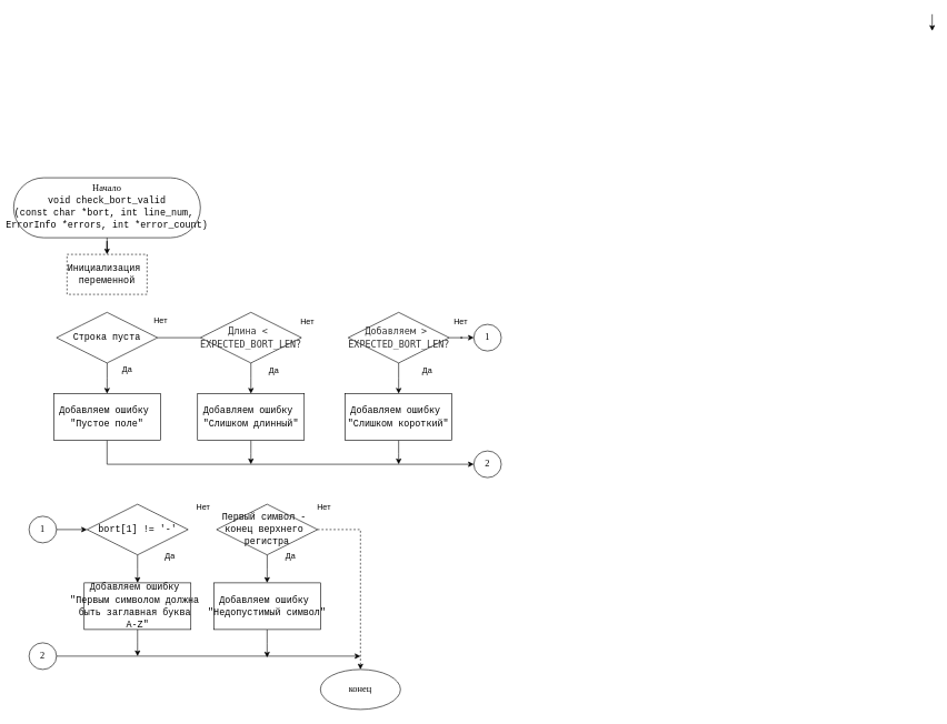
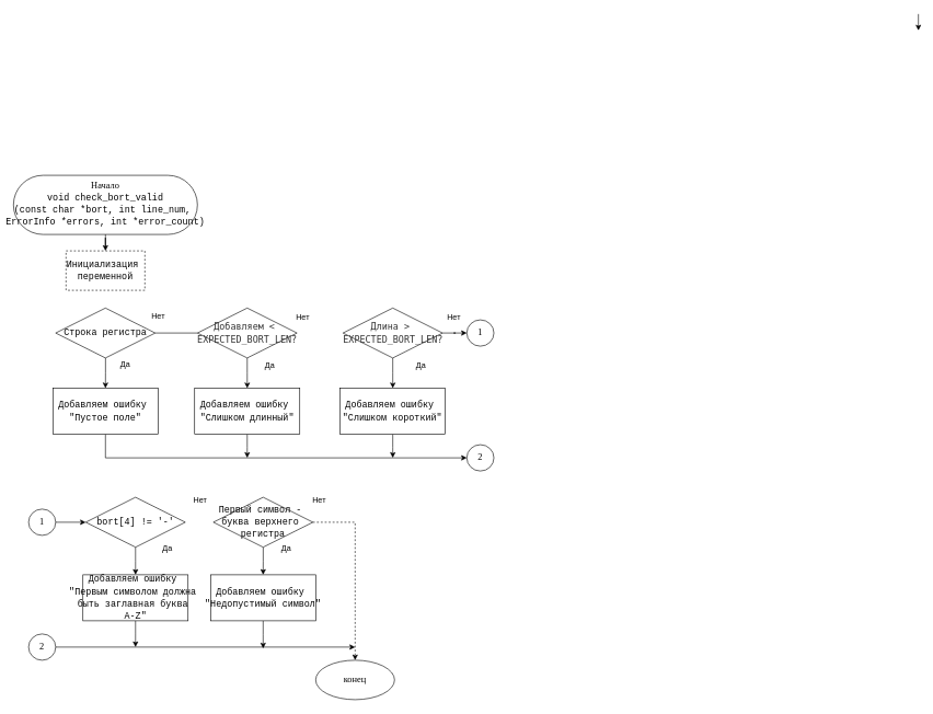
  <mxCell id="0" />
  <mxCell id="1" parent="0" />
  <mxCell id="2" style="edgeStyle=orthogonalEdgeStyle;rounded=0;orthogonalLoop=1;jettySize=auto;html=1;" parent="1" source="3" target="4" edge="1"><mxGeometry relative="1" as="geometry" /></mxCell>
  <mxCell id="3" value="&lt;font style=&quot;background-color: light-dark(#ffffff, var(--ge-dark-color, #121212));&quot;&gt;Начало&lt;/font&gt;&lt;div&gt;&lt;div style=&quot;font-family: Consolas, &amp;quot;Courier New&amp;quot;, monospace; line-height: 19px; white-space: pre;&quot;&gt;&lt;span&gt;&lt;font style=&quot;color: rgb(0, 0, 0);&quot;&gt;void check_bort_valid&lt;/font&gt;&lt;/span&gt;&lt;/div&gt;&lt;div style=&quot;font-family: Consolas, &amp;quot;Courier New&amp;quot;, monospace; line-height: 19px; white-space: pre;&quot;&gt;&lt;span&gt;&lt;font style=&quot;color: rgb(0, 0, 0);&quot;&gt;(const char *bort, int line_num, &lt;/font&gt;&lt;/span&gt;&lt;/div&gt;&lt;div style=&quot;font-family: Consolas, &amp;quot;Courier New&amp;quot;, monospace; line-height: 19px; white-space: pre;&quot;&gt;&lt;span&gt;&lt;font style=&quot;color: rgb(0, 0, 0);&quot;&gt;ErrorInfo *errors, int *error_count)&lt;/font&gt;&lt;/span&gt;&lt;/div&gt;&lt;/div&gt;" style="rounded=1;whiteSpace=wrap;html=1;arcSize=50;fontFamily=Consolas;fontSize=14;" parent="1" vertex="1"><mxGeometry x="20" y="266" width="280" height="90" as="geometry" /></mxCell>
  <mxCell id="4" value="&lt;div style=&quot;font-family: Consolas, &amp;quot;Courier New&amp;quot;, monospace; line-height: 19px; white-space: pre;&quot;&gt;&lt;span&gt;&lt;font style=&quot;color: rgb(0, 0, 0);&quot;&gt;Инициализация &lt;/font&gt;&lt;/span&gt;&lt;/div&gt;&lt;div style=&quot;font-family: Consolas, &amp;quot;Courier New&amp;quot;, monospace; line-height: 19px; white-space: pre;&quot;&gt;&lt;span&gt;&lt;font style=&quot;color: rgb(0, 0, 0);&quot;&gt;переменной&lt;/font&gt;&lt;/span&gt;&lt;/div&gt;" style="whiteSpace=wrap;html=1;fontSize=14;fontFamily=Consolas;rounded=1;arcSize=0;dashed=1;" parent="1" vertex="1"><mxGeometry x="100" y="381" width="120" height="60" as="geometry" /></mxCell>
  <mxCell id="5" style="edgeStyle=orthogonalEdgeStyle;rounded=0;orthogonalLoop=1;jettySize=auto;html=1;" parent="1" source="7" target="9" edge="1"><mxGeometry relative="1" as="geometry" /></mxCell>
  <mxCell id="6" style="edgeStyle=orthogonalEdgeStyle;rounded=0;orthogonalLoop=1;jettySize=auto;html=1;endArrow=none;" parent="1" source="7" target="11" edge="1"><mxGeometry relative="1" as="geometry"><mxPoint x="300" y="506" as="targetPoint" /><Array as="points" /></mxGeometry></mxCell>
- <mxCell id="7" value="&lt;div style=&quot;font-family: Consolas, &amp;quot;Courier New&amp;quot;, monospace; line-height: 19px; white-space: pre;&quot;&gt;&lt;div style=&quot;line-height: 19px;&quot;&gt;&lt;div style=&quot;line-height: 19px;&quot;&gt;Строка пуста&lt;/div&gt;&lt;/div&gt;&lt;/div&gt;" style="rhombus;whiteSpace=wrap;html=1;rounded=1;strokeColor=default;align=center;verticalAlign=middle;arcSize=0;fontFamily=Consolas;fontSize=14;fontColor=default;fillColor=default;" parent="1" vertex="1"><mxGeometry x="84.25" y="468" width="151.5" height="76" as="geometry" /></mxCell>
+ <mxCell id="7" value="&lt;div style=&quot;font-family: Consolas, &amp;quot;Courier New&amp;quot;, monospace; line-height: 19px; white-space: pre;&quot;&gt;&lt;div style=&quot;line-height: 19px;&quot;&gt;&lt;div style=&quot;line-height: 19px;&quot;&gt;Строка регистра&lt;/div&gt;&lt;/div&gt;&lt;/div&gt;" style="rhombus;whiteSpace=wrap;html=1;rounded=1;strokeColor=default;align=center;verticalAlign=middle;arcSize=0;fontFamily=Consolas;fontSize=14;fontColor=default;fillColor=default;" parent="1" vertex="1"><mxGeometry x="84.25" y="468" width="151.5" height="76" as="geometry" /></mxCell>
  <mxCell id="8" style="edgeStyle=orthogonalEdgeStyle;rounded=0;orthogonalLoop=1;jettySize=auto;html=1;exitX=0.5;exitY=1;exitDx=0;exitDy=0;entryX=0;entryY=0.5;entryDx=0;entryDy=0;" parent="1" source="9" target="31" edge="1"><mxGeometry relative="1" as="geometry"><mxPoint x="730" y="696" as="targetPoint" /><Array as="points"><mxPoint x="160" y="696" /></Array></mxGeometry></mxCell>
  <mxCell id="9" value="&lt;div style=&quot;font-family: Consolas, &amp;quot;Courier New&amp;quot;, monospace; line-height: 19px; white-space: pre;&quot;&gt;&lt;div style=&quot;&quot;&gt;Добавляем ошибку &lt;/div&gt;&lt;div style=&quot;&quot;&gt;&quot;&lt;span&gt;&lt;font style=&quot;color: rgb(0, 0, 0);&quot;&gt;Пустое поле&lt;/font&gt;&lt;/span&gt;&lt;span style=&quot;background-color: transparent; color: light-dark(rgb(0, 0, 0), rgb(255, 255, 255));&quot;&gt;&quot;&lt;/span&gt;&lt;br&gt;&lt;/div&gt;&lt;/div&gt;" style="whiteSpace=wrap;html=1;fontSize=14;fontFamily=Consolas;rounded=1;arcSize=0;" parent="1" vertex="1"><mxGeometry x="80" y="590" width="160" height="70" as="geometry" /></mxCell>
  <mxCell id="10" style="edgeStyle=orthogonalEdgeStyle;rounded=0;orthogonalLoop=1;jettySize=auto;html=1;" parent="1" source="11" target="23" edge="1"><mxGeometry relative="1" as="geometry" /></mxCell>
- <mxCell id="11" value="&lt;div style=&quot;line-height: 19px; white-space: pre;&quot;&gt;&lt;div style=&quot;line-height: 19px;&quot;&gt;&lt;div style=&quot;line-height: 19px;&quot;&gt;&lt;span style=&quot;white-space-collapse: collapse;&quot;&gt;&lt;font style=&quot;color: rgb(51, 51, 51);&quot; face=&quot;Consolas, Monaco, Andale Mono, Ubuntu Mono, monospace&quot;&gt;Длина &amp;lt;&amp;nbsp;&lt;/font&gt;&lt;/span&gt;&lt;/div&gt;&lt;div style=&quot;line-height: 19px;&quot;&gt;&lt;span style=&quot;white-space-collapse: collapse;&quot;&gt;&lt;font style=&quot;color: rgb(51, 51, 51);&quot; face=&quot;Consolas, Monaco, Andale Mono, Ubuntu Mono, monospace&quot;&gt;EXPECTED_BORT_LEN?&lt;/font&gt;&lt;/span&gt;&lt;/div&gt;&lt;/div&gt;&lt;/div&gt;" style="rhombus;whiteSpace=wrap;html=1;rounded=1;strokeColor=default;align=center;verticalAlign=middle;arcSize=0;fontFamily=Consolas;fontSize=14;fontColor=default;fillColor=default;" parent="1" vertex="1"><mxGeometry x="300" y="468" width="151.5" height="76" as="geometry" /></mxCell>
+ <mxCell id="11" value="&lt;div style=&quot;line-height: 19px; white-space: pre;&quot;&gt;&lt;div style=&quot;line-height: 19px;&quot;&gt;&lt;div style=&quot;line-height: 19px;&quot;&gt;&lt;span style=&quot;white-space-collapse: collapse;&quot;&gt;&lt;font style=&quot;color: rgb(51, 51, 51);&quot; face=&quot;Consolas, Monaco, Andale Mono, Ubuntu Mono, monospace&quot;&gt;Добавляем &amp;lt;&amp;nbsp;&lt;/font&gt;&lt;/span&gt;&lt;/div&gt;&lt;div style=&quot;line-height: 19px;&quot;&gt;&lt;span style=&quot;white-space-collapse: collapse;&quot;&gt;&lt;font style=&quot;color: rgb(51, 51, 51);&quot; face=&quot;Consolas, Monaco, Andale Mono, Ubuntu Mono, monospace&quot;&gt;EXPECTED_BORT_LEN?&lt;/font&gt;&lt;/span&gt;&lt;/div&gt;&lt;/div&gt;&lt;/div&gt;" style="rhombus;whiteSpace=wrap;html=1;rounded=1;strokeColor=default;align=center;verticalAlign=middle;arcSize=0;fontFamily=Consolas;fontSize=14;fontColor=default;fillColor=default;" parent="1" vertex="1"><mxGeometry x="300" y="468" width="151.5" height="76" as="geometry" /></mxCell>
  <mxCell id="12" value="Нет" style="text;html=1;align=center;verticalAlign=middle;resizable=0;points=[];autosize=1;strokeColor=none;fillColor=none;" parent="1" vertex="1"><mxGeometry x="220" y="466" width="40" height="30" as="geometry" /></mxCell>
  <mxCell id="13" value="Да" style="text;html=1;align=center;verticalAlign=middle;resizable=0;points=[];autosize=1;strokeColor=none;fillColor=none;" parent="1" vertex="1"><mxGeometry x="170" y="539" width="40" height="30" as="geometry" /></mxCell>
  <mxCell id="14" style="edgeStyle=orthogonalEdgeStyle;rounded=0;orthogonalLoop=1;jettySize=auto;html=1;" parent="1" edge="1"><mxGeometry relative="1" as="geometry"><mxPoint x="1397.29" y="20.5" as="sourcePoint" /><mxPoint x="1397.29" y="45.5" as="targetPoint" /></mxGeometry></mxCell>
  <mxCell id="15" style="edgeStyle=orthogonalEdgeStyle;rounded=0;orthogonalLoop=1;jettySize=auto;html=1;" parent="1" source="17" target="25" edge="1"><mxGeometry relative="1" as="geometry" /></mxCell>
  <mxCell id="16" value="" style="edgeStyle=orthogonalEdgeStyle;rounded=0;orthogonalLoop=1;jettySize=auto;html=1;" parent="1" source="17" target="30" edge="1"><mxGeometry relative="1" as="geometry" /></mxCell>
- <mxCell id="17" value="&lt;div style=&quot;line-height: 19px; white-space: pre;&quot;&gt;&lt;div style=&quot;line-height: 19px;&quot;&gt;&lt;div style=&quot;line-height: 19px;&quot;&gt;&lt;span style=&quot;color: rgb(51, 51, 51); white-space-collapse: collapse;&quot;&gt;&lt;font style=&quot;&quot; face=&quot;Consolas, Monaco, Andale Mono, Ubuntu Mono, monospace&quot;&gt;Добавляем &amp;gt;&amp;nbsp;&lt;/font&gt;&lt;/span&gt;&lt;/div&gt;&lt;div style=&quot;line-height: 19px;&quot;&gt;&lt;span style=&quot;color: rgb(51, 51, 51); white-space-collapse: collapse;&quot;&gt;&lt;font style=&quot;&quot; face=&quot;Consolas, Monaco, Andale Mono, Ubuntu Mono, monospace&quot;&gt;EXPECTED_BORT_LEN?&lt;/font&gt;&lt;/span&gt;&lt;/div&gt;&lt;/div&gt;&lt;/div&gt;" style="rhombus;whiteSpace=wrap;html=1;rounded=1;strokeColor=default;align=center;verticalAlign=middle;arcSize=0;fontFamily=Consolas;fontSize=14;fontColor=default;fillColor=default;" parent="1" vertex="1"><mxGeometry x="521.54" y="468" width="151.5" height="76" as="geometry" /></mxCell>
+ <mxCell id="17" value="&lt;div style=&quot;line-height: 19px; white-space: pre;&quot;&gt;&lt;div style=&quot;line-height: 19px;&quot;&gt;&lt;div style=&quot;line-height: 19px;&quot;&gt;&lt;span style=&quot;color: rgb(51, 51, 51); white-space-collapse: collapse;&quot;&gt;&lt;font style=&quot;&quot; face=&quot;Consolas, Monaco, Andale Mono, Ubuntu Mono, monospace&quot;&gt;Длина &amp;gt;&amp;nbsp;&lt;/font&gt;&lt;/span&gt;&lt;/div&gt;&lt;div style=&quot;line-height: 19px;&quot;&gt;&lt;span style=&quot;color: rgb(51, 51, 51); white-space-collapse: collapse;&quot;&gt;&lt;font style=&quot;&quot; face=&quot;Consolas, Monaco, Andale Mono, Ubuntu Mono, monospace&quot;&gt;EXPECTED_BORT_LEN?&lt;/font&gt;&lt;/span&gt;&lt;/div&gt;&lt;/div&gt;&lt;/div&gt;" style="rhombus;whiteSpace=wrap;html=1;rounded=1;strokeColor=default;align=center;verticalAlign=middle;arcSize=0;fontFamily=Consolas;fontSize=14;fontColor=default;fillColor=default;" parent="1" vertex="1"><mxGeometry x="521.54" y="468" width="151.5" height="76" as="geometry" /></mxCell>
  <mxCell id="18" value="Да" style="text;html=1;align=center;verticalAlign=middle;resizable=0;points=[];autosize=1;strokeColor=none;fillColor=none;" parent="1" vertex="1"><mxGeometry x="390" y="541" width="40" height="30" as="geometry" /></mxCell>
  <mxCell id="19" value="Нет" style="text;html=1;align=center;verticalAlign=middle;resizable=0;points=[];autosize=1;strokeColor=none;fillColor=none;" parent="1" vertex="1"><mxGeometry x="440" y="468" width="40" height="30" as="geometry" /></mxCell>
  <mxCell id="20" value="Да" style="text;html=1;align=center;verticalAlign=middle;resizable=0;points=[];autosize=1;strokeColor=none;fillColor=none;" parent="1" vertex="1"><mxGeometry x="620" y="541" width="40" height="30" as="geometry" /></mxCell>
  <mxCell id="21" value="Нет" style="text;html=1;align=center;verticalAlign=middle;resizable=0;points=[];autosize=1;strokeColor=none;fillColor=none;" parent="1" vertex="1"><mxGeometry x="670" y="468" width="40" height="30" as="geometry" /></mxCell>
  <mxCell id="22" style="edgeStyle=orthogonalEdgeStyle;rounded=0;orthogonalLoop=1;jettySize=auto;html=1;" parent="1" source="23" edge="1"><mxGeometry relative="1" as="geometry"><mxPoint x="375.75" y="696" as="targetPoint" /></mxGeometry></mxCell>
  <mxCell id="23" value="&lt;div style=&quot;font-family: Consolas, &amp;quot;Courier New&amp;quot;, monospace; line-height: 19px; white-space: pre;&quot;&gt;&lt;div style=&quot;&quot;&gt;Добавляем ошибку &lt;/div&gt;&lt;div style=&quot;&quot;&gt;&quot;Слишком длинный&lt;span style=&quot;background-color: transparent; color: light-dark(rgb(0, 0, 0), rgb(255, 255, 255));&quot;&gt;&quot;&lt;/span&gt;&lt;br&gt;&lt;/div&gt;&lt;/div&gt;" style="whiteSpace=wrap;html=1;fontSize=14;fontFamily=Consolas;rounded=1;arcSize=0;" parent="1" vertex="1"><mxGeometry x="295.75" y="590" width="160" height="70" as="geometry" /></mxCell>
  <mxCell id="24" style="edgeStyle=orthogonalEdgeStyle;rounded=0;orthogonalLoop=1;jettySize=auto;html=1;" parent="1" source="25" edge="1"><mxGeometry relative="1" as="geometry"><mxPoint x="597.29" y="696" as="targetPoint" /></mxGeometry></mxCell>
  <mxCell id="25" value="&lt;div style=&quot;font-family: Consolas, &amp;quot;Courier New&amp;quot;, monospace; line-height: 19px; white-space: pre;&quot;&gt;&lt;div style=&quot;&quot;&gt;Добавляем ошибку &lt;/div&gt;&lt;div style=&quot;&quot;&gt;&quot;Слишком короткий&lt;span style=&quot;background-color: transparent; color: light-dark(rgb(0, 0, 0), rgb(255, 255, 255));&quot;&gt;&quot;&lt;/span&gt;&lt;br&gt;&lt;/div&gt;&lt;/div&gt;" style="whiteSpace=wrap;html=1;fontSize=14;fontFamily=Consolas;rounded=1;arcSize=0;" parent="1" vertex="1"><mxGeometry x="517.29" y="590" width="160" height="70" as="geometry" /></mxCell>
  <mxCell id="26" style="edgeStyle=orthogonalEdgeStyle;rounded=0;orthogonalLoop=1;jettySize=auto;html=1;" parent="1" source="27" target="37" edge="1"><mxGeometry relative="1" as="geometry" /></mxCell>
- <mxCell id="27" value="&lt;div style=&quot;line-height: 19px; white-space: pre;&quot;&gt;&lt;div style=&quot;line-height: 19px;&quot;&gt;&lt;div style=&quot;line-height: 19px;&quot;&gt;&lt;div style=&quot;font-family: Consolas, &amp;quot;Courier New&amp;quot;, monospace; line-height: 19px;&quot;&gt;&lt;span&gt;&lt;font style=&quot;color: rgb(0, 0, 0);&quot;&gt;bort[1] != '-'&lt;/font&gt;&lt;/span&gt;&lt;/div&gt;&lt;/div&gt;&lt;/div&gt;&lt;/div&gt;" style="rhombus;whiteSpace=wrap;html=1;rounded=1;strokeColor=default;align=center;verticalAlign=middle;arcSize=0;fontFamily=Consolas;fontSize=14;fontColor=default;fillColor=default;" parent="1" vertex="1"><mxGeometry x="130" y="756" width="151.5" height="76" as="geometry" /></mxCell>
+ <mxCell id="27" value="&lt;div style=&quot;line-height: 19px; white-space: pre;&quot;&gt;&lt;div style=&quot;line-height: 19px;&quot;&gt;&lt;div style=&quot;line-height: 19px;&quot;&gt;&lt;div style=&quot;font-family: Consolas, &amp;quot;Courier New&amp;quot;, monospace; line-height: 19px;&quot;&gt;&lt;span&gt;&lt;font style=&quot;color: rgb(0, 0, 0);&quot;&gt;bort[4] != '-'&lt;/font&gt;&lt;/span&gt;&lt;/div&gt;&lt;/div&gt;&lt;/div&gt;&lt;/div&gt;" style="rhombus;whiteSpace=wrap;html=1;rounded=1;strokeColor=default;align=center;verticalAlign=middle;arcSize=0;fontFamily=Consolas;fontSize=14;fontColor=default;fillColor=default;" parent="1" vertex="1"><mxGeometry x="130" y="756" width="151.5" height="76" as="geometry" /></mxCell>
  <mxCell id="28" style="edgeStyle=orthogonalEdgeStyle;rounded=0;orthogonalLoop=1;jettySize=auto;html=1;" parent="1" source="29" target="39" edge="1"><mxGeometry relative="1" as="geometry" /></mxCell>
- <mxCell id="29" value="&lt;div style=&quot;line-height: 19px; white-space: pre;&quot;&gt;&lt;div style=&quot;line-height: 19px;&quot;&gt;&lt;div style=&quot;line-height: 19px;&quot;&gt;&lt;div style=&quot;font-family: Consolas, &amp;quot;Courier New&amp;quot;, monospace; line-height: 19px;&quot;&gt;&lt;span&gt;&lt;font style=&quot;color: rgb(0, 0, 0);&quot;&gt;Первый символ - &lt;/font&gt;&lt;/span&gt;&lt;/div&gt;&lt;div style=&quot;font-family: Consolas, &amp;quot;Courier New&amp;quot;, monospace; line-height: 19px;&quot;&gt;&lt;span&gt;&lt;font style=&quot;color: rgb(0, 0, 0);&quot;&gt;конец верхнего &lt;/font&gt;&lt;/span&gt;&lt;/div&gt;&lt;div style=&quot;font-family: Consolas, &amp;quot;Courier New&amp;quot;, monospace; line-height: 19px;&quot;&gt;&lt;span&gt;&lt;font style=&quot;color: rgb(0, 0, 0);&quot;&gt;регистра&lt;/font&gt;&lt;/span&gt;&lt;/div&gt;&lt;/div&gt;&lt;/div&gt;&lt;/div&gt;" style="rhombus;whiteSpace=wrap;html=1;rounded=1;strokeColor=default;align=center;verticalAlign=middle;arcSize=0;fontFamily=Consolas;fontSize=14;fontColor=default;fillColor=default;" parent="1" vertex="1"><mxGeometry x="324.25" y="756" width="151.5" height="76" as="geometry" /></mxCell>
+ <mxCell id="29" value="&lt;div style=&quot;line-height: 19px; white-space: pre;&quot;&gt;&lt;div style=&quot;line-height: 19px;&quot;&gt;&lt;div style=&quot;line-height: 19px;&quot;&gt;&lt;div style=&quot;font-family: Consolas, &amp;quot;Courier New&amp;quot;, monospace; line-height: 19px;&quot;&gt;&lt;span&gt;&lt;font style=&quot;color: rgb(0, 0, 0);&quot;&gt;Первый символ - &lt;/font&gt;&lt;/span&gt;&lt;/div&gt;&lt;div style=&quot;font-family: Consolas, &amp;quot;Courier New&amp;quot;, monospace; line-height: 19px;&quot;&gt;&lt;span&gt;&lt;font style=&quot;color: rgb(0, 0, 0);&quot;&gt;буква верхнего &lt;/font&gt;&lt;/span&gt;&lt;/div&gt;&lt;div style=&quot;font-family: Consolas, &amp;quot;Courier New&amp;quot;, monospace; line-height: 19px;&quot;&gt;&lt;span&gt;&lt;font style=&quot;color: rgb(0, 0, 0);&quot;&gt;регистра&lt;/font&gt;&lt;/span&gt;&lt;/div&gt;&lt;/div&gt;&lt;/div&gt;&lt;/div&gt;" style="rhombus;whiteSpace=wrap;html=1;rounded=1;strokeColor=default;align=center;verticalAlign=middle;arcSize=0;fontFamily=Consolas;fontSize=14;fontColor=default;fillColor=default;" parent="1" vertex="1"><mxGeometry x="324.25" y="756" width="151.5" height="76" as="geometry" /></mxCell>
  <mxCell id="30" value="1" style="ellipse;whiteSpace=wrap;html=1;fontSize=14;fontFamily=Consolas;rounded=1;arcSize=0;" parent="1" vertex="1"><mxGeometry x="710" y="486" width="41.21" height="40" as="geometry" /></mxCell>
  <mxCell id="31" value="2" style="ellipse;whiteSpace=wrap;html=1;fontSize=14;fontFamily=Consolas;rounded=1;arcSize=0;" parent="1" vertex="1"><mxGeometry x="710" y="676" width="41.21" height="40" as="geometry" /></mxCell>
  <mxCell id="32" style="edgeStyle=orthogonalEdgeStyle;rounded=0;orthogonalLoop=1;jettySize=auto;html=1;" parent="1" source="33" target="27" edge="1"><mxGeometry relative="1" as="geometry" /></mxCell>
  <mxCell id="33" value="1" style="ellipse;whiteSpace=wrap;html=1;fontSize=14;fontFamily=Consolas;rounded=1;arcSize=0;" parent="1" vertex="1"><mxGeometry x="43.04" y="774" width="41.21" height="40" as="geometry" /></mxCell>
  <mxCell id="34" style="edgeStyle=orthogonalEdgeStyle;rounded=0;orthogonalLoop=1;jettySize=auto;html=1;" parent="1" source="35" edge="1"><mxGeometry relative="1" as="geometry"><mxPoint x="540" y="984" as="targetPoint" /><Array as="points"><mxPoint x="540" y="984" /></Array></mxGeometry></mxCell>
  <mxCell id="35" value="2" style="ellipse;whiteSpace=wrap;html=1;fontSize=14;fontFamily=Consolas;rounded=1;arcSize=0;" parent="1" vertex="1"><mxGeometry x="43.04" y="964" width="41.21" height="40" as="geometry" /></mxCell>
  <mxCell id="36" style="edgeStyle=orthogonalEdgeStyle;rounded=0;orthogonalLoop=1;jettySize=auto;html=1;" parent="1" source="37" edge="1"><mxGeometry relative="1" as="geometry"><mxPoint x="205.75" y="984" as="targetPoint" /></mxGeometry></mxCell>
  <mxCell id="37" value="&lt;div style=&quot;font-family: Consolas, &amp;quot;Courier New&amp;quot;, monospace; line-height: 19px; white-space: pre;&quot;&gt;&lt;div style=&quot;&quot;&gt;Добавляем ошибку &lt;/div&gt;&lt;div style=&quot;&quot;&gt;&quot;&lt;font style=&quot;color: rgb(0, 0, 0);&quot;&gt;Первым символом должна &lt;/font&gt;&lt;/div&gt;&lt;div style=&quot;&quot;&gt;&lt;font style=&quot;color: rgb(0, 0, 0);&quot;&gt;быть заглавная буква &lt;/font&gt;&lt;/div&gt;&lt;div style=&quot;&quot;&gt;&lt;font style=&quot;color: rgb(0, 0, 0);&quot;&gt;A-Z&lt;/font&gt;&lt;span style=&quot;background-color: transparent; color: light-dark(rgb(0, 0, 0), rgb(255, 255, 255));&quot;&gt;&quot;&lt;/span&gt;&lt;br&gt;&lt;/div&gt;&lt;/div&gt;" style="whiteSpace=wrap;html=1;fontSize=14;fontFamily=Consolas;rounded=1;arcSize=0;" parent="1" vertex="1"><mxGeometry x="125.75" y="874" width="160" height="70" as="geometry" /></mxCell>
  <mxCell id="38" style="edgeStyle=orthogonalEdgeStyle;rounded=0;orthogonalLoop=1;jettySize=auto;html=1;" parent="1" source="39" edge="1"><mxGeometry relative="1" as="geometry"><mxPoint x="400" y="986" as="targetPoint" /></mxGeometry></mxCell>
  <mxCell id="39" value="&lt;div style=&quot;font-family: Consolas, &amp;quot;Courier New&amp;quot;, monospace; line-height: 19px; white-space: pre;&quot;&gt;&lt;div style=&quot;&quot;&gt;Добавляем ошибку &lt;/div&gt;&lt;div style=&quot;&quot;&gt;&quot;&lt;span&gt;&lt;font style=&quot;color: rgb(0, 0, 0);&quot;&gt;Недопустимый символ&quot;&lt;/font&gt;&lt;/span&gt;&lt;/div&gt;&lt;/div&gt;" style="whiteSpace=wrap;html=1;fontSize=14;fontFamily=Consolas;rounded=1;arcSize=0;" parent="1" vertex="1"><mxGeometry x="320" y="874" width="160" height="70" as="geometry" /></mxCell>
  <mxCell id="40" value="Нет" style="text;html=1;align=center;verticalAlign=middle;resizable=0;points=[];autosize=1;strokeColor=none;fillColor=none;" parent="1" vertex="1"><mxGeometry x="465" y="746" width="40" height="30" as="geometry" /></mxCell>
  <mxCell id="41" value="Да" style="text;html=1;align=center;verticalAlign=middle;resizable=0;points=[];autosize=1;strokeColor=none;fillColor=none;" parent="1" vertex="1"><mxGeometry x="415" y="819" width="40" height="30" as="geometry" /></mxCell>
  <mxCell id="42" value="Нет" style="text;html=1;align=center;verticalAlign=middle;resizable=0;points=[];autosize=1;strokeColor=none;fillColor=none;" parent="1" vertex="1"><mxGeometry x="284.25" y="746" width="40" height="30" as="geometry" /></mxCell>
  <mxCell id="43" value="Да" style="text;html=1;align=center;verticalAlign=middle;resizable=0;points=[];autosize=1;strokeColor=none;fillColor=none;" parent="1" vertex="1"><mxGeometry x="234.25" y="819" width="40" height="30" as="geometry" /></mxCell>
  <mxCell id="44" value="" style="edgeStyle=orthogonalEdgeStyle;rounded=0;orthogonalLoop=1;jettySize=auto;html=1;dashed=1;" parent="1" source="29" target="45" edge="1"><mxGeometry relative="1" as="geometry"><mxPoint x="530" y="1016" as="targetPoint" /><mxPoint x="476" y="794" as="sourcePoint" /></mxGeometry></mxCell>
  <mxCell id="45" value="конец" style="ellipse;whiteSpace=wrap;html=1;fontSize=14;fontFamily=Consolas;arcSize=50;" parent="1" vertex="1"><mxGeometry x="480" y="1004" width="120" height="60" as="geometry" /></mxCell>
